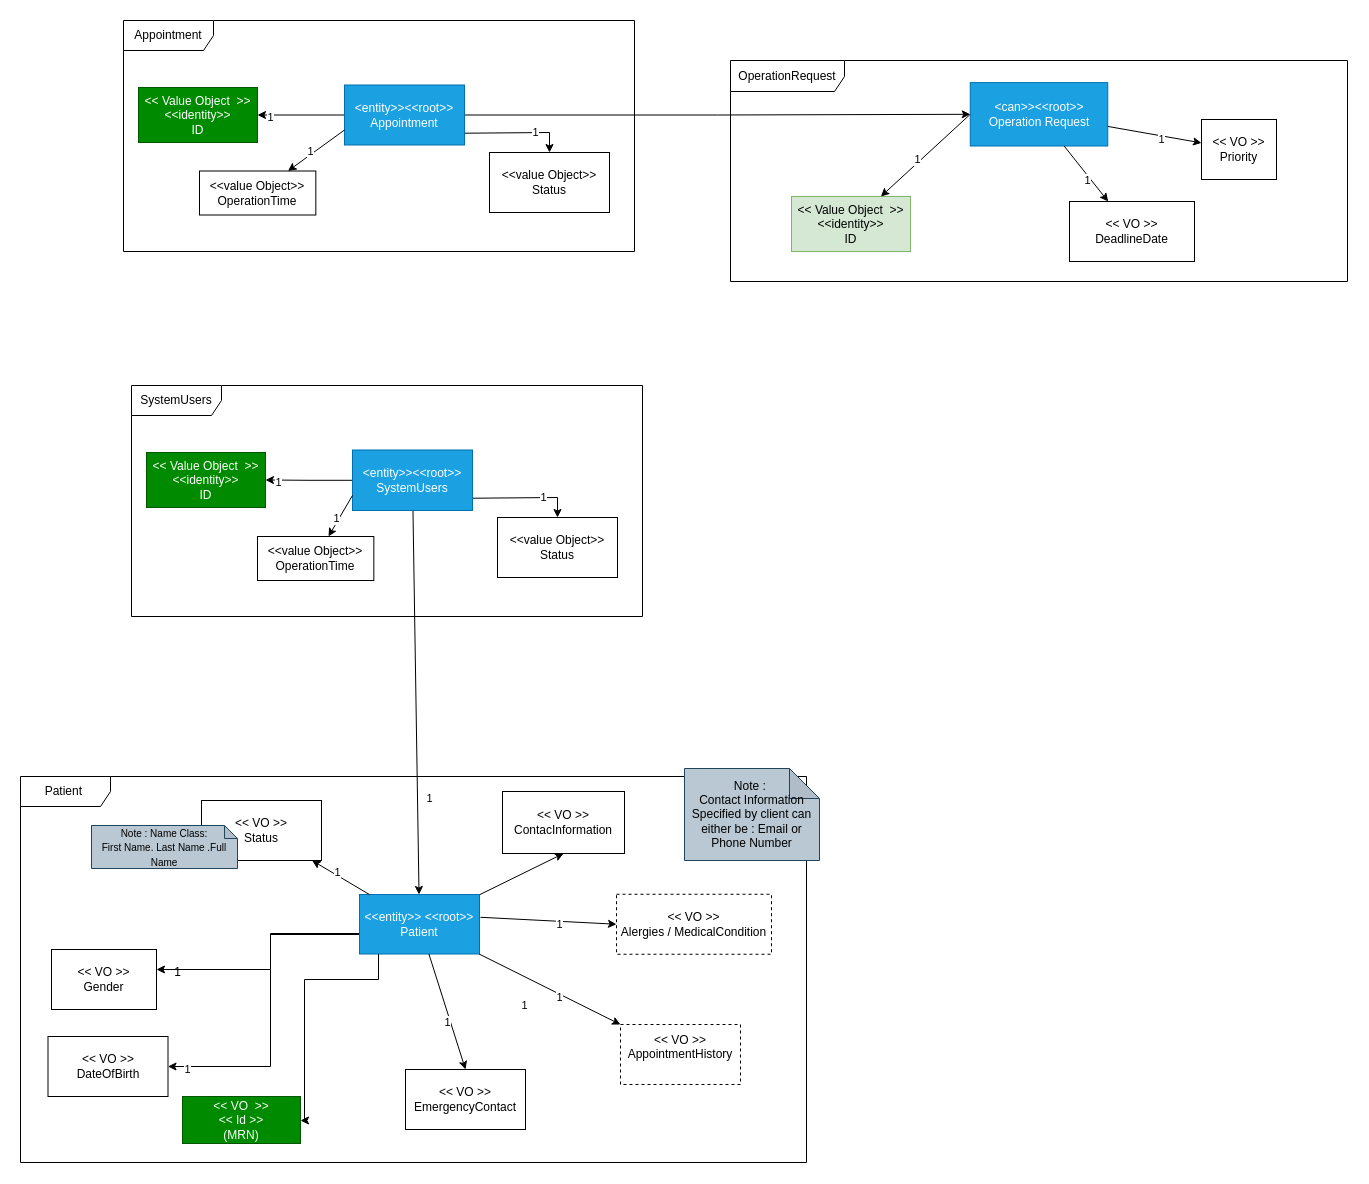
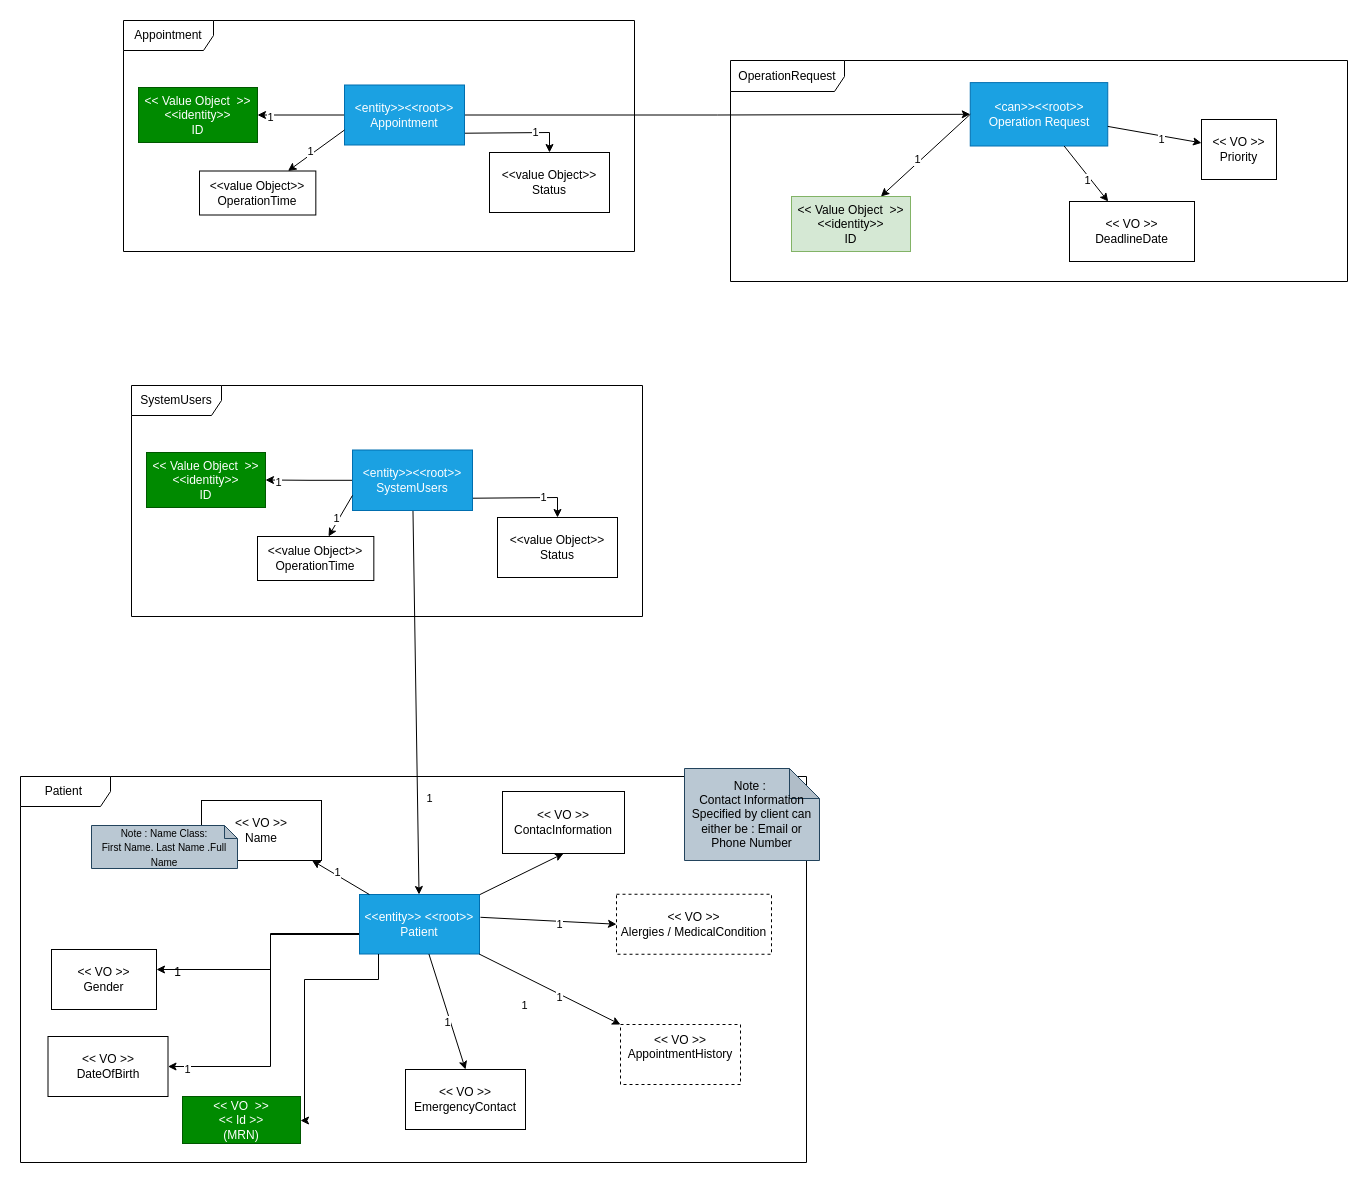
  <mxCell id="0" />
  <mxCell id="1" parent="0" />
  <mxCell id="2" value="OperationRequest" style="shape=umlFrame;whiteSpace=wrap;html=1;pointerEvents=0;width=114;height=31;" parent="1" vertex="1"><mxGeometry x="730" y="60" width="617" height="221" as="geometry" /></mxCell>
  <mxCell id="3" value="Appointment" style="shape=umlFrame;whiteSpace=wrap;html=1;pointerEvents=0;width=90;height=30;" parent="1" vertex="1"><mxGeometry x="123" y="20" width="511" height="231" as="geometry" /></mxCell>
  <mxCell id="4" value="Patient&amp;nbsp;" style="shape=umlFrame;whiteSpace=wrap;html=1;pointerEvents=0;width=90;height=30;" parent="1" vertex="1"><mxGeometry x="20" y="776" width="786" height="386" as="geometry" /></mxCell>
  <mxCell id="5" style="edgeStyle=orthogonalEdgeStyle;rounded=0;orthogonalLoop=1;jettySize=auto;html=1;" parent="1" source="9" target="51" edge="1"><mxGeometry relative="1" as="geometry"><mxPoint x="182" y="969" as="targetPoint" /><Array as="points"><mxPoint x="270" y="934" /><mxPoint x="270" y="969" /></Array></mxGeometry></mxCell>
  <mxCell id="6" style="edgeStyle=orthogonalEdgeStyle;rounded=0;orthogonalLoop=1;jettySize=auto;html=1;" parent="1" source="9" target="50" edge="1"><mxGeometry relative="1" as="geometry"><mxPoint x="172" y="1066" as="targetPoint" /><Array as="points"><mxPoint x="270" y="933" /><mxPoint x="270" y="1066" /></Array></mxGeometry></mxCell>
  <mxCell id="7" value="1" style="edgeLabel;html=1;align=center;verticalAlign=middle;resizable=0;points=[];" parent="6" vertex="1" connectable="0"><mxGeometry x="0.885" y="2" relative="1" as="geometry"><mxPoint as="offset" /></mxGeometry></mxCell>
  <mxCell id="8" style="edgeStyle=none;html=1;entryX=0.5;entryY=1;entryDx=0;entryDy=0;" parent="1" source="9" target="11" edge="1"><mxGeometry relative="1" as="geometry" /></mxCell>
  <mxCell id="9" value="&amp;lt;&amp;lt;entity&amp;gt;&amp;gt; &amp;lt;&amp;lt;root&amp;gt;&amp;gt;&lt;div&gt;Patient&lt;/div&gt;" style="rounded=0;whiteSpace=wrap;html=1;fillColor=#1ba1e2;fontColor=#ffffff;strokeColor=#006EAF;" parent="1" vertex="1"><mxGeometry x="359" y="894" width="120" height="59.5" as="geometry" /></mxCell>
- <mxCell id="10" value="&amp;lt;&amp;lt; VO &amp;gt;&amp;gt;&lt;div&gt;Status&lt;/div&gt;" style="rounded=0;whiteSpace=wrap;html=1;" parent="1" vertex="1"><mxGeometry x="201" y="800" width="120" height="60" as="geometry" /></mxCell>
+ <mxCell id="10" value="&amp;lt;&amp;lt; VO &amp;gt;&amp;gt;&lt;div&gt;Name&lt;/div&gt;" style="rounded=0;whiteSpace=wrap;html=1;" parent="1" vertex="1"><mxGeometry x="201" y="800" width="120" height="60" as="geometry" /></mxCell>
  <mxCell id="11" value="&amp;lt;&amp;lt; VO &amp;gt;&amp;gt;&lt;br&gt;ContacInformation" style="rounded=0;whiteSpace=wrap;html=1;" parent="1" vertex="1"><mxGeometry x="502" y="791" width="122" height="62" as="geometry" /></mxCell>
  <mxCell id="12" value="&amp;lt;&amp;lt; VO &amp;nbsp;&amp;gt;&amp;gt;&lt;div&gt;&amp;lt;&amp;lt; Id &amp;gt;&amp;gt;&lt;br&gt;&lt;div&gt;(MRN)&lt;/div&gt;&lt;/div&gt;" style="rounded=0;whiteSpace=wrap;html=1;fillColor=#008a00;strokeColor=#005700;fontColor=#ffffff;" parent="1" vertex="1"><mxGeometry x="182" y="1096" width="118" height="47" as="geometry" /></mxCell>
  <mxCell id="13" value="&amp;lt;&amp;lt; VO &amp;gt;&amp;gt;&lt;div&gt;EmergencyContact&lt;/div&gt;" style="rounded=0;whiteSpace=wrap;html=1;" parent="1" vertex="1"><mxGeometry x="405" y="1069" width="120" height="60" as="geometry" /></mxCell>
  <mxCell id="14" value="&amp;lt;&amp;lt; VO &amp;gt;&amp;gt;&lt;div&gt;AppointmentHistory&lt;/div&gt;&lt;div&gt;&lt;br&gt;&lt;/div&gt;" style="rounded=0;whiteSpace=wrap;html=1;dashed=1;" parent="1" vertex="1"><mxGeometry x="620" y="1024" width="120" height="60" as="geometry" /></mxCell>
  <mxCell id="15" value="" style="endArrow=classic;html=1;rounded=0;" parent="1" source="9" target="14" edge="1"><mxGeometry width="50" height="50" relative="1" as="geometry"><mxPoint x="452.5" y="968.5" as="sourcePoint" /><mxPoint x="527.5" y="1038.5" as="targetPoint" /><Array as="points" /></mxGeometry></mxCell>
  <mxCell id="16" value="1" style="edgeLabel;html=1;align=center;verticalAlign=middle;resizable=0;points=[];" parent="15" vertex="1" connectable="0"><mxGeometry x="0.158" y="-3" relative="1" as="geometry"><mxPoint as="offset" /></mxGeometry></mxCell>
  <mxCell id="17" value="" style="edgeStyle=orthogonalEdgeStyle;rounded=0;orthogonalLoop=1;jettySize=auto;html=1;" parent="1" source="22" target="28" edge="1"><mxGeometry relative="1" as="geometry"><mxPoint x="239" y="164.447" as="targetPoint" /></mxGeometry></mxCell>
  <mxCell id="18" value="1" style="edgeLabel;html=1;align=center;verticalAlign=middle;resizable=0;points=[];" parent="17" vertex="1" connectable="0"><mxGeometry x="0.729" y="2" relative="1" as="geometry"><mxPoint as="offset" /></mxGeometry></mxCell>
  <mxCell id="19" value="" style="edgeStyle=orthogonalEdgeStyle;rounded=0;orthogonalLoop=1;jettySize=auto;html=1;" parent="1" target="23" edge="1"><mxGeometry x="0.009" relative="1" as="geometry"><mxPoint x="418.779" y="132.25" as="sourcePoint" /><mxPoint x="497" y="165" as="targetPoint" /><mxPoint as="offset" /></mxGeometry></mxCell>
  <mxCell id="20" value="1" style="edgeLabel;html=1;align=center;verticalAlign=middle;resizable=0;points=[];" parent="19" vertex="1" connectable="0"><mxGeometry x="0.548" y="1" relative="1" as="geometry"><mxPoint as="offset" /></mxGeometry></mxCell>
  <mxCell id="21" style="edgeStyle=orthogonalEdgeStyle;rounded=0;orthogonalLoop=1;jettySize=auto;html=1;" parent="1" source="22" target="24" edge="1"><mxGeometry relative="1" as="geometry" /></mxCell>
  <mxCell id="22" value="&amp;lt;entity&amp;gt;&amp;gt;&amp;lt;&amp;lt;root&amp;gt;&amp;gt;&lt;div&gt;Appointment&lt;/div&gt;" style="rounded=0;whiteSpace=wrap;html=1;fillColor=#1ba1e2;fontColor=#ffffff;strokeColor=#006EAF;" parent="1" vertex="1"><mxGeometry x="344" y="84.5" width="120" height="60" as="geometry" /></mxCell>
  <mxCell id="23" value="&lt;div&gt;&amp;lt;&amp;lt;value Object&amp;gt;&amp;gt;&lt;/div&gt;&lt;div&gt;Status&lt;/div&gt;" style="whiteSpace=wrap;html=1;rounded=0;" parent="1" vertex="1"><mxGeometry x="489" y="152" width="120" height="60" as="geometry" /></mxCell>
  <mxCell id="24" value="&amp;lt;can&amp;gt;&amp;gt;&amp;lt;&amp;lt;root&amp;gt;&amp;gt;&lt;div&gt;Operation Request&lt;/div&gt;" style="rounded=0;whiteSpace=wrap;html=1;fillColor=#1ba1e2;strokeColor=#006EAF;fontColor=#ffffff;" parent="1" vertex="1"><mxGeometry x="969.75" y="82.12" width="137.5" height="63.38" as="geometry" /></mxCell>
  <mxCell id="25" value="&amp;lt;&amp;lt; VO &amp;gt;&amp;gt;&lt;div&gt;DeadlineDate&lt;/div&gt;" style="rounded=0;whiteSpace=wrap;html=1;" parent="1" vertex="1"><mxGeometry x="1069" y="201" width="125" height="60" as="geometry" /></mxCell>
  <mxCell id="26" value="&amp;lt;&amp;lt; VO &amp;gt;&amp;gt;&lt;div&gt;Priority&lt;/div&gt;" style="rounded=0;whiteSpace=wrap;html=1;" parent="1" vertex="1"><mxGeometry x="1201" y="119" width="75" height="60" as="geometry" /></mxCell>
  <mxCell id="27" value="&amp;lt;&amp;lt; VO &amp;gt;&amp;gt;&lt;div&gt;Alergies / MedicalCondition&lt;/div&gt;" style="rounded=0;whiteSpace=wrap;html=1;dashed=1;" parent="1" vertex="1"><mxGeometry x="616" y="893.75" width="155" height="60" as="geometry" /></mxCell>
  <mxCell id="28" value="&amp;lt;&amp;lt; Value Object &amp;nbsp;&amp;gt;&amp;gt;&lt;div&gt;&amp;lt;&amp;lt;identity&amp;gt;&amp;gt;&lt;br&gt;&lt;div&gt;ID&lt;/div&gt;&lt;/div&gt;" style="rounded=0;whiteSpace=wrap;html=1;fillColor=#008a00;strokeColor=#005700;fontColor=#ffffff;" parent="1" vertex="1"><mxGeometry x="138" y="87" width="119" height="55" as="geometry" /></mxCell>
  <mxCell id="29" value="&amp;lt;&amp;lt; Value Object &amp;nbsp;&amp;gt;&amp;gt;&lt;div&gt;&amp;lt;&amp;lt;identity&amp;gt;&amp;gt;&lt;br&gt;&lt;div&gt;ID&lt;/div&gt;&lt;/div&gt;" style="rounded=0;whiteSpace=wrap;html=1;fillColor=#d5e8d4;strokeColor=#82b366;" parent="1" vertex="1"><mxGeometry x="791" y="196" width="119" height="55" as="geometry" /></mxCell>
  <mxCell id="30" value="&lt;div&gt;Note :&amp;nbsp;&lt;/div&gt;&lt;div&gt;Contact Information Specified by client can either be : Email or Phone Number&lt;/div&gt;" style="shape=note;whiteSpace=wrap;html=1;backgroundOutline=1;darkOpacity=0.05;fillColor=#bac8d3;strokeColor=#23445d;" parent="1" vertex="1"><mxGeometry x="684" y="768" width="135" height="92" as="geometry" /></mxCell>
  <mxCell id="31" value="&lt;div style=&quot;caret-color: rgb(0, 0, 0); color: rgb(0, 0, 0); font-family: Helvetica; font-style: normal; font-variant-caps: normal; font-weight: 400; letter-spacing: normal; text-align: center; text-indent: 0px; text-transform: none; white-space: normal; word-spacing: 0px; -webkit-text-stroke-width: 0px; text-decoration: none;&quot;&gt;&lt;font style=&quot;font-size: 10px;&quot;&gt;Note : Name Class:&lt;/font&gt;&lt;/div&gt;&lt;div style=&quot;caret-color: rgb(0, 0, 0); color: rgb(0, 0, 0); font-family: Helvetica; font-style: normal; font-variant-caps: normal; font-weight: 400; letter-spacing: normal; text-align: center; text-indent: 0px; text-transform: none; white-space: normal; word-spacing: 0px; -webkit-text-stroke-width: 0px; text-decoration: none;&quot;&gt;&lt;font style=&quot;font-size: 10px;&quot;&gt;First Name. Last Name .Full Name&lt;/font&gt;&lt;/div&gt;" style="shape=note;whiteSpace=wrap;html=1;backgroundOutline=1;darkOpacity=0.05;size=13;fillColor=#bac8d3;strokeColor=#23445d;" parent="1" vertex="1"><mxGeometry x="91" y="825" width="146" height="43" as="geometry" /></mxCell>
  <mxCell id="32" value="" style="endArrow=classic;html=1;rounded=0;exitX=0;exitY=0.5;exitDx=0;exitDy=0;" parent="1" source="24" target="29" edge="1"><mxGeometry width="50" height="50" relative="1" as="geometry"><mxPoint x="952.079" y="120.5" as="sourcePoint" /><mxPoint x="837.504" y="178.5" as="targetPoint" /></mxGeometry></mxCell>
  <mxCell id="33" value="1" style="edgeLabel;html=1;align=center;verticalAlign=middle;resizable=0;points=[];" parent="32" vertex="1" connectable="0"><mxGeometry x="0.158" y="-3" relative="1" as="geometry"><mxPoint as="offset" /></mxGeometry></mxCell>
  <mxCell id="34" value="" style="endArrow=classic;html=1;rounded=0;" parent="1" source="24" target="25" edge="1"><mxGeometry width="50" height="50" relative="1" as="geometry"><mxPoint x="1125.5" y="96" as="sourcePoint" /><mxPoint x="1264.5" y="146" as="targetPoint" /></mxGeometry></mxCell>
  <mxCell id="35" value="1" style="edgeLabel;html=1;align=center;verticalAlign=middle;resizable=0;points=[];" parent="34" vertex="1" connectable="0"><mxGeometry x="0.158" y="-3" relative="1" as="geometry"><mxPoint as="offset" /></mxGeometry></mxCell>
  <mxCell id="36" value="" style="endArrow=classic;html=1;rounded=0;" parent="1" source="24" target="26" edge="1"><mxGeometry width="50" height="50" relative="1" as="geometry"><mxPoint x="1135.5" y="106" as="sourcePoint" /><mxPoint x="1274.5" y="156" as="targetPoint" /></mxGeometry></mxCell>
  <mxCell id="37" value="1" style="edgeLabel;html=1;align=center;verticalAlign=middle;resizable=0;points=[];" parent="36" vertex="1" connectable="0"><mxGeometry x="0.158" y="-3" relative="1" as="geometry"><mxPoint as="offset" /></mxGeometry></mxCell>
  <mxCell id="38" value="&lt;div&gt;&amp;lt;&amp;lt;value Object&amp;gt;&amp;gt;&lt;/div&gt;&lt;div&gt;OperationTime&lt;/div&gt;" style="whiteSpace=wrap;html=1;rounded=0;" parent="1" vertex="1"><mxGeometry x="199" y="170.5" width="116.33" height="44" as="geometry" /></mxCell>
  <mxCell id="39" value="" style="endArrow=classic;html=1;rounded=0;exitX=0;exitY=0.75;exitDx=0;exitDy=0;" parent="1" source="22" target="38" edge="1"><mxGeometry width="50" height="50" relative="1" as="geometry"><mxPoint x="384" y="17" as="sourcePoint" /><mxPoint x="206" y="115" as="targetPoint" /></mxGeometry></mxCell>
  <mxCell id="40" value="1" style="edgeLabel;html=1;align=center;verticalAlign=middle;resizable=0;points=[];" parent="39" vertex="1" connectable="0"><mxGeometry x="0.158" y="-3" relative="1" as="geometry"><mxPoint as="offset" /></mxGeometry></mxCell>
  <mxCell id="41" style="edgeStyle=orthogonalEdgeStyle;rounded=0;orthogonalLoop=1;jettySize=auto;html=1;" parent="1" source="9" target="12" edge="1"><mxGeometry relative="1" as="geometry"><Array as="points"><mxPoint x="378" y="979" /><mxPoint x="304" y="979" /><mxPoint x="304" y="1120" /></Array></mxGeometry></mxCell>
  <mxCell id="42" value="1" style="edgeLabel;html=1;align=center;verticalAlign=middle;resizable=0;points=[];" parent="1" vertex="1" connectable="0"><mxGeometry x="523.003" y="1004" as="geometry" /></mxCell>
  <mxCell id="43" value="" style="endArrow=classic;html=1;rounded=0;entryX=0.5;entryY=0;entryDx=0;entryDy=0;" parent="1" source="9" target="13" edge="1"><mxGeometry width="50" height="50" relative="1" as="geometry"><mxPoint x="468" y="878" as="sourcePoint" /><mxPoint x="620" y="974" as="targetPoint" /></mxGeometry></mxCell>
  <mxCell id="44" value="1" style="edgeLabel;html=1;align=center;verticalAlign=middle;resizable=0;points=[];" parent="43" vertex="1" connectable="0"><mxGeometry x="0.158" y="-3" relative="1" as="geometry"><mxPoint as="offset" /></mxGeometry></mxCell>
  <mxCell id="45" value="" style="endArrow=classic;html=1;rounded=0;exitX=1.008;exitY=0.383;exitDx=0;exitDy=0;entryX=0;entryY=0.5;entryDx=0;entryDy=0;exitPerimeter=0;" parent="1" source="9" target="27" edge="1"><mxGeometry width="50" height="50" relative="1" as="geometry"><mxPoint x="489" y="933" as="sourcePoint" /><mxPoint x="623" y="964" as="targetPoint" /></mxGeometry></mxCell>
  <mxCell id="46" value="1" style="edgeLabel;html=1;align=center;verticalAlign=middle;resizable=0;points=[];" parent="45" vertex="1" connectable="0"><mxGeometry x="0.158" y="-3" relative="1" as="geometry"><mxPoint as="offset" /></mxGeometry></mxCell>
  <mxCell id="47" value="" style="endArrow=classic;html=1;rounded=0;" parent="1" source="9" target="10" edge="1"><mxGeometry width="50" height="50" relative="1" as="geometry"><mxPoint x="490" y="927" as="sourcePoint" /><mxPoint x="601" y="922" as="targetPoint" /></mxGeometry></mxCell>
  <mxCell id="48" value="1" style="edgeLabel;html=1;align=center;verticalAlign=middle;resizable=0;points=[];" parent="47" vertex="1" connectable="0"><mxGeometry x="0.158" y="-3" relative="1" as="geometry"><mxPoint as="offset" /></mxGeometry></mxCell>
  <mxCell id="49" value="1" style="edgeLabel;html=1;align=center;verticalAlign=middle;resizable=0;points=[];" parent="1" vertex="1" connectable="0"><mxGeometry x="428.689" y="797.812" as="geometry" /></mxCell>
  <mxCell id="50" value="&amp;lt;&amp;lt; VO &amp;gt;&amp;gt;&lt;div&gt;DateOfBirth&lt;/div&gt;" style="rounded=0;whiteSpace=wrap;html=1;" parent="1" vertex="1"><mxGeometry x="47.5" y="1036" width="120" height="60" as="geometry" /></mxCell>
  <mxCell id="51" value="&amp;lt;&amp;lt; VO &amp;gt;&amp;gt;&lt;div&gt;Gender&lt;/div&gt;" style="rounded=0;whiteSpace=wrap;html=1;" parent="1" vertex="1"><mxGeometry x="51" y="949" width="105" height="60" as="geometry" /></mxCell>
  <mxCell id="52" value="1" style="text;html=1;align=center;verticalAlign=middle;resizable=0;points=[];autosize=1;strokeColor=none;fillColor=none;" parent="1" vertex="1"><mxGeometry x="164" y="959" width="25" height="26" as="geometry" /></mxCell>
  <mxCell id="53" value="SystemUsers" style="shape=umlFrame;whiteSpace=wrap;html=1;pointerEvents=0;width=90;height=30;" vertex="1" parent="1"><mxGeometry x="131" y="385" width="511" height="231" as="geometry" /></mxCell>
  <mxCell id="54" value="" style="edgeStyle=orthogonalEdgeStyle;rounded=0;orthogonalLoop=1;jettySize=auto;html=1;" edge="1" parent="1" source="59" target="61"><mxGeometry relative="1" as="geometry"><mxPoint x="247" y="529.447" as="targetPoint" /></mxGeometry></mxCell>
  <mxCell id="55" value="1" style="edgeLabel;html=1;align=center;verticalAlign=middle;resizable=0;points=[];" vertex="1" connectable="0" parent="54"><mxGeometry x="0.729" y="2" relative="1" as="geometry"><mxPoint as="offset" /></mxGeometry></mxCell>
  <mxCell id="56" value="" style="edgeStyle=orthogonalEdgeStyle;rounded=0;orthogonalLoop=1;jettySize=auto;html=1;" edge="1" parent="1" target="60"><mxGeometry x="0.009" relative="1" as="geometry"><mxPoint x="426.779" y="497.25" as="sourcePoint" /><mxPoint x="505" y="530" as="targetPoint" /><mxPoint as="offset" /></mxGeometry></mxCell>
  <mxCell id="57" value="1" style="edgeLabel;html=1;align=center;verticalAlign=middle;resizable=0;points=[];" vertex="1" connectable="0" parent="56"><mxGeometry x="0.548" y="1" relative="1" as="geometry"><mxPoint as="offset" /></mxGeometry></mxCell>
  <mxCell id="58" style="edgeStyle=none;html=1;" edge="1" parent="1" source="59" target="9"><mxGeometry relative="1" as="geometry" /></mxCell>
  <mxCell id="59" value="&amp;lt;entity&amp;gt;&amp;gt;&amp;lt;&amp;lt;root&amp;gt;&amp;gt;&lt;div&gt;SystemUsers&lt;/div&gt;" style="rounded=0;whiteSpace=wrap;html=1;fillColor=#1ba1e2;fontColor=#ffffff;strokeColor=#006EAF;" vertex="1" parent="1"><mxGeometry x="352" y="449.5" width="120" height="60.5" as="geometry" /></mxCell>
  <mxCell id="60" value="&lt;div&gt;&amp;lt;&amp;lt;value Object&amp;gt;&amp;gt;&lt;/div&gt;&lt;div&gt;Status&lt;/div&gt;" style="whiteSpace=wrap;html=1;rounded=0;" vertex="1" parent="1"><mxGeometry x="497" y="517" width="120" height="60" as="geometry" /></mxCell>
  <mxCell id="61" value="&amp;lt;&amp;lt; Value Object &amp;nbsp;&amp;gt;&amp;gt;&lt;div&gt;&amp;lt;&amp;lt;identity&amp;gt;&amp;gt;&lt;br&gt;&lt;div&gt;ID&lt;/div&gt;&lt;/div&gt;" style="rounded=0;whiteSpace=wrap;html=1;fillColor=#008a00;strokeColor=#005700;fontColor=#ffffff;" vertex="1" parent="1"><mxGeometry x="146" y="452" width="119" height="55" as="geometry" /></mxCell>
  <mxCell id="62" value="&lt;div&gt;&amp;lt;&amp;lt;value Object&amp;gt;&amp;gt;&lt;/div&gt;&lt;div&gt;OperationTime&lt;/div&gt;" style="whiteSpace=wrap;html=1;rounded=0;" vertex="1" parent="1"><mxGeometry x="257" y="536" width="116.33" height="44" as="geometry" /></mxCell>
  <mxCell id="63" value="" style="endArrow=classic;html=1;rounded=0;exitX=0;exitY=0.75;exitDx=0;exitDy=0;" edge="1" parent="1" source="59" target="62"><mxGeometry width="50" height="50" relative="1" as="geometry"><mxPoint x="392" y="382" as="sourcePoint" /><mxPoint x="214" y="480" as="targetPoint" /></mxGeometry></mxCell>
  <mxCell id="64" value="1" style="edgeLabel;html=1;align=center;verticalAlign=middle;resizable=0;points=[];" vertex="1" connectable="0" parent="63"><mxGeometry x="0.158" y="-3" relative="1" as="geometry"><mxPoint as="offset" /></mxGeometry></mxCell>
